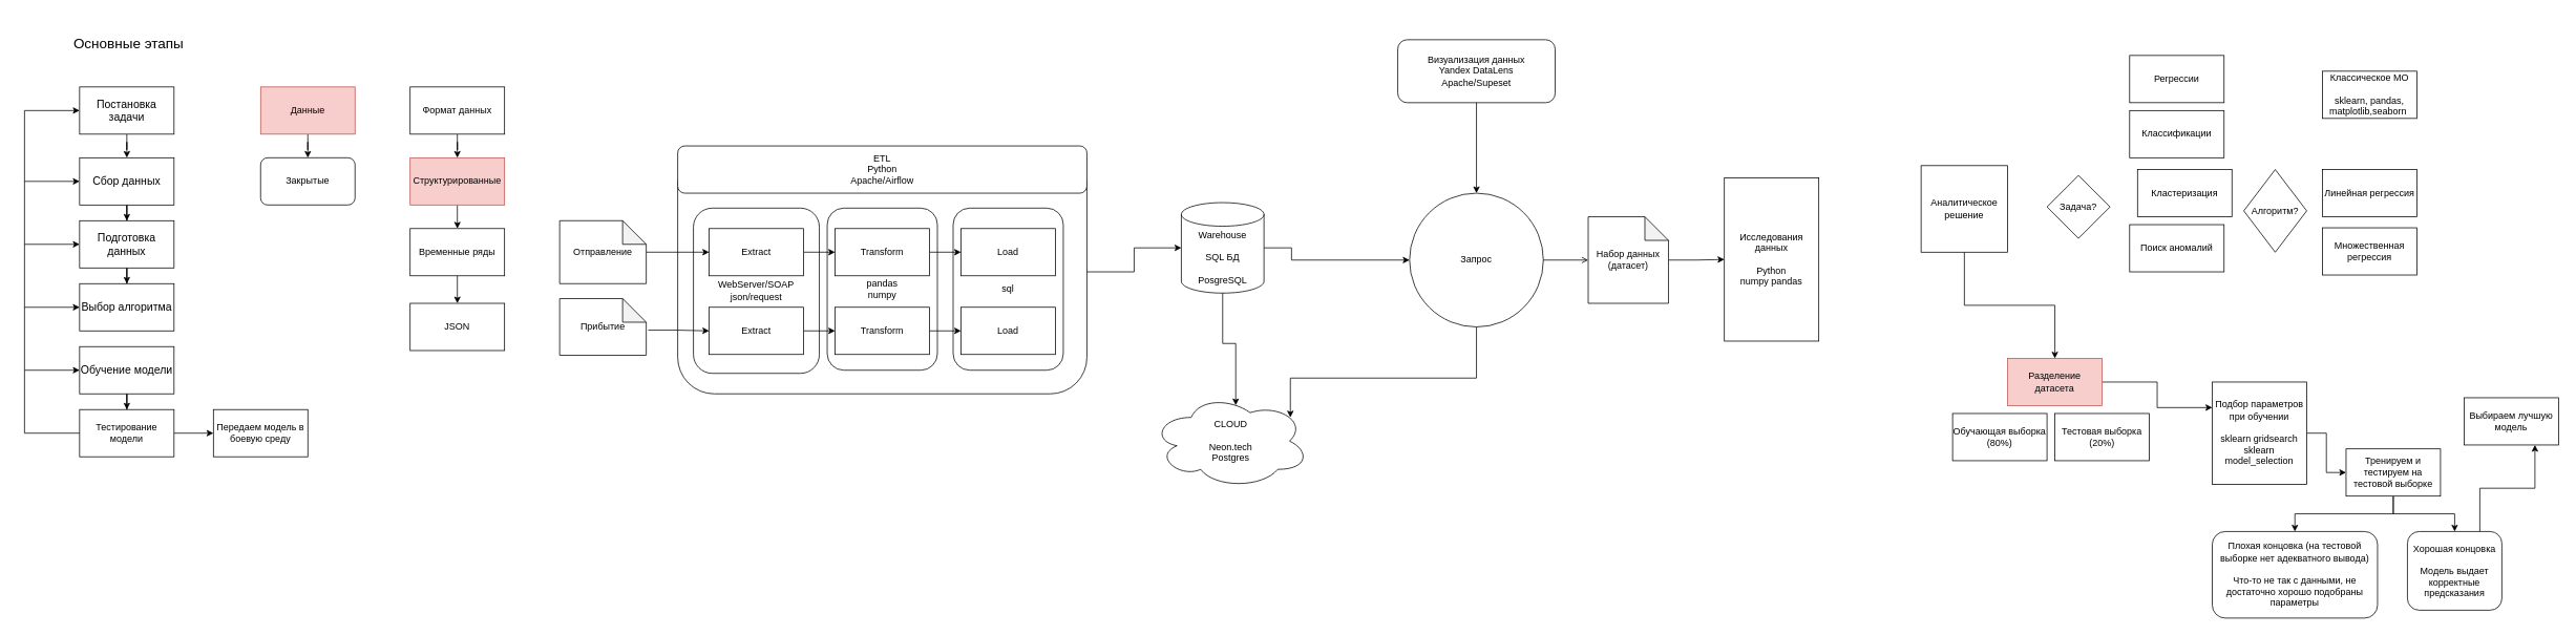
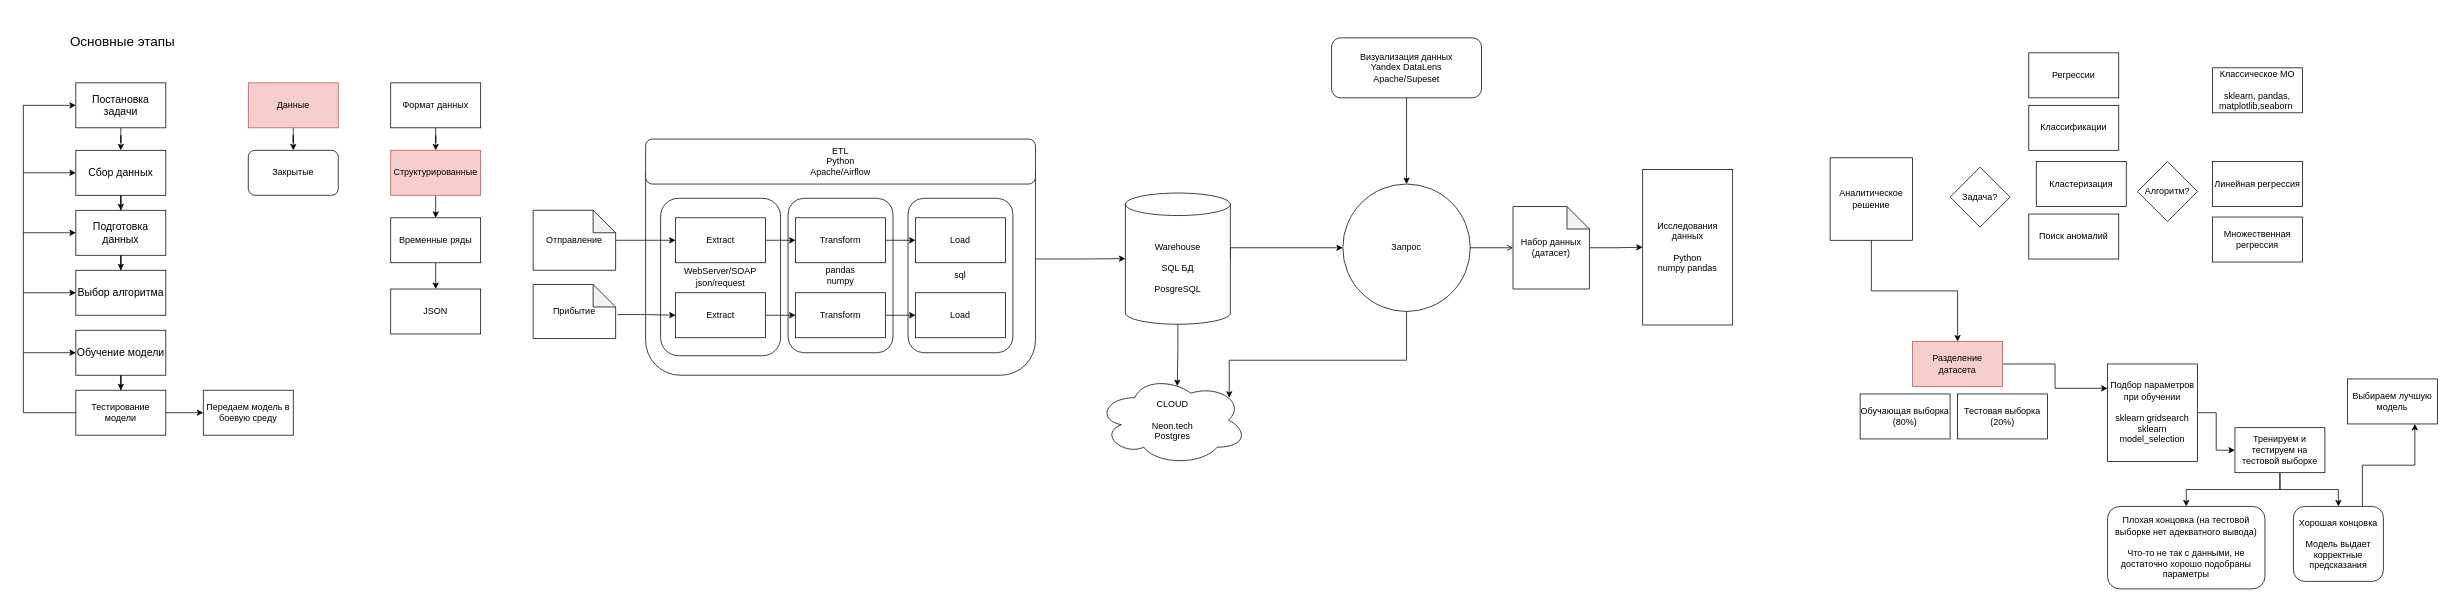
  <mxCell id="0" />
  <mxCell id="1" parent="0" />
  <mxCell id="2" value="" style="rounded=1;whiteSpace=wrap;html=1;" parent="1" vertex="1"><mxGeometry x="860" y="190" width="520" height="310" as="geometry" /></mxCell>
  <mxCell id="3" value="&lt;div&gt;sql&lt;/div&gt;" style="rounded=1;whiteSpace=wrap;html=1;" parent="1" vertex="1"><mxGeometry x="1210" y="264" width="140" height="206" as="geometry" /></mxCell>
  <mxCell id="4" value="&lt;div&gt;pandas&lt;/div&gt;&lt;div&gt;numpy&lt;/div&gt;" style="rounded=1;whiteSpace=wrap;html=1;" parent="1" vertex="1"><mxGeometry x="1050" y="264" width="140" height="206" as="geometry" /></mxCell>
  <mxCell id="5" value="&lt;div&gt;WebServer/SOAP&lt;/div&gt;&lt;div&gt;json/request&lt;/div&gt;" style="rounded=1;whiteSpace=wrap;html=1;" parent="1" vertex="1"><mxGeometry x="880" y="264" width="160" height="210" as="geometry" /></mxCell>
  <mxCell id="6" value="&lt;span style=&quot;font-size: 18px;&quot;&gt;Основные этапы&amp;nbsp;&lt;/span&gt;" style="text;html=1;strokeColor=none;fillColor=none;align=center;verticalAlign=middle;whiteSpace=wrap;rounded=0;" parent="1" vertex="1"><mxGeometry x="20" y="20" width="290" height="70" as="geometry" /></mxCell>
  <mxCell id="7" style="edgeStyle=orthogonalEdgeStyle;rounded=0;orthogonalLoop=1;jettySize=auto;html=1;entryX=0.5;entryY=0;entryDx=0;entryDy=0;" parent="1" source="8" target="10" edge="1"><mxGeometry relative="1" as="geometry" /></mxCell>
  <mxCell id="8" value="&lt;font style=&quot;font-size: 14px;&quot;&gt;Постановка задачи&lt;/font&gt;" style="rounded=0;whiteSpace=wrap;html=1;" parent="1" vertex="1"><mxGeometry x="100" y="110" width="120" height="60" as="geometry" /></mxCell>
  <mxCell id="9" style="edgeStyle=orthogonalEdgeStyle;rounded=0;orthogonalLoop=1;jettySize=auto;html=1;entryX=0.5;entryY=0;entryDx=0;entryDy=0;" parent="1" source="10" target="12" edge="1"><mxGeometry relative="1" as="geometry" /></mxCell>
  <mxCell id="10" value="&lt;font style=&quot;font-size: 14px;&quot;&gt;Сбор данных&lt;/font&gt;" style="rounded=0;whiteSpace=wrap;html=1;" parent="1" vertex="1"><mxGeometry x="100" y="200" width="120" height="60" as="geometry" /></mxCell>
  <mxCell id="11" style="edgeStyle=orthogonalEdgeStyle;rounded=0;orthogonalLoop=1;jettySize=auto;html=1;entryX=0.5;entryY=0;entryDx=0;entryDy=0;" parent="1" source="12" target="13" edge="1"><mxGeometry relative="1" as="geometry" /></mxCell>
  <mxCell id="12" value="&lt;font style=&quot;font-size: 14px;&quot;&gt;Подготовка &lt;br&gt;данных&lt;/font&gt;" style="rounded=0;whiteSpace=wrap;html=1;" parent="1" vertex="1"><mxGeometry x="100" y="280" width="120" height="60" as="geometry" /></mxCell>
  <mxCell id="13" value="&lt;font style=&quot;font-size: 14px;&quot;&gt;Выбор алгоритма&lt;/font&gt;" style="rounded=0;whiteSpace=wrap;html=1;" parent="1" vertex="1"><mxGeometry x="100" y="360" width="120" height="60" as="geometry" /></mxCell>
  <mxCell id="14" style="edgeStyle=orthogonalEdgeStyle;rounded=0;orthogonalLoop=1;jettySize=auto;html=1;entryX=0.5;entryY=0;entryDx=0;entryDy=0;" parent="1" source="15" target="17" edge="1"><mxGeometry relative="1" as="geometry" /></mxCell>
  <mxCell id="15" value="&lt;font style=&quot;font-size: 14px;&quot;&gt;Обучение модели&lt;/font&gt;" style="rounded=0;whiteSpace=wrap;html=1;" parent="1" vertex="1"><mxGeometry x="100" y="440" width="120" height="60" as="geometry" /></mxCell>
  <mxCell id="16" style="edgeStyle=orthogonalEdgeStyle;rounded=0;orthogonalLoop=1;jettySize=auto;html=1;entryX=0;entryY=0.5;entryDx=0;entryDy=0;" parent="1" source="17" target="20" edge="1"><mxGeometry relative="1" as="geometry" /></mxCell>
  <mxCell id="17" value="Тестирование модели" style="rounded=0;whiteSpace=wrap;html=1;" parent="1" vertex="1"><mxGeometry x="100" y="520" width="120" height="60" as="geometry" /></mxCell>
  <mxCell id="18" value="" style="endArrow=classic;html=1;rounded=0;exitX=0;exitY=0.5;exitDx=0;exitDy=0;entryX=0;entryY=0.5;entryDx=0;entryDy=0;" parent="1" source="17" target="15" edge="1"><mxGeometry width="50" height="50" relative="1" as="geometry"><mxPoint x="390" y="340" as="sourcePoint" /><mxPoint x="30" y="440" as="targetPoint" /><Array as="points"><mxPoint x="30" y="550" /><mxPoint x="30" y="470" /></Array></mxGeometry></mxCell>
  <mxCell id="19" value="" style="endArrow=classic;html=1;rounded=0;entryX=0;entryY=0.5;entryDx=0;entryDy=0;" parent="1" target="8" edge="1"><mxGeometry width="50" height="50" relative="1" as="geometry"><mxPoint x="30" y="470" as="sourcePoint" /><mxPoint x="20" y="130" as="targetPoint" /><Array as="points"><mxPoint x="30" y="140" /></Array></mxGeometry></mxCell>
  <mxCell id="20" value="Передаем модель в боевую среду" style="rounded=0;whiteSpace=wrap;html=1;" parent="1" vertex="1"><mxGeometry x="270" y="520" width="120" height="60" as="geometry" /></mxCell>
  <mxCell id="21" style="edgeStyle=orthogonalEdgeStyle;rounded=0;orthogonalLoop=1;jettySize=auto;html=1;exitX=0.5;exitY=1;exitDx=0;exitDy=0;" parent="1" source="22" target="23" edge="1"><mxGeometry relative="1" as="geometry" /></mxCell>
  <mxCell id="22" value="Данные" style="rounded=0;whiteSpace=wrap;html=1;fillColor=#f8cecc;strokeColor=#b85450;" parent="1" vertex="1"><mxGeometry x="330" y="110" width="120" height="60" as="geometry" /></mxCell>
  <mxCell id="23" value="Закрытые" style="rounded=1;whiteSpace=wrap;html=1;" parent="1" vertex="1"><mxGeometry x="330" y="200" width="120" height="60" as="geometry" /></mxCell>
  <mxCell id="24" style="edgeStyle=orthogonalEdgeStyle;rounded=0;orthogonalLoop=1;jettySize=auto;html=1;entryX=0.5;entryY=0;entryDx=0;entryDy=0;" parent="1" source="25" target="27" edge="1"><mxGeometry relative="1" as="geometry" /></mxCell>
  <mxCell id="25" value="Формат данных" style="rounded=0;whiteSpace=wrap;html=1;" parent="1" vertex="1"><mxGeometry x="520" y="110" width="120" height="60" as="geometry" /></mxCell>
  <mxCell id="26" style="edgeStyle=orthogonalEdgeStyle;rounded=0;orthogonalLoop=1;jettySize=auto;html=1;exitX=0.5;exitY=1;exitDx=0;exitDy=0;entryX=0.5;entryY=0;entryDx=0;entryDy=0;" parent="1" source="27" target="29" edge="1"><mxGeometry relative="1" as="geometry" /></mxCell>
  <mxCell id="27" value="Структурированные" style="rounded=0;whiteSpace=wrap;html=1;fillColor=#f8cecc;strokeColor=#b85450;" parent="1" vertex="1"><mxGeometry x="520" y="200" width="120" height="60" as="geometry" /></mxCell>
  <mxCell id="28" style="edgeStyle=orthogonalEdgeStyle;rounded=0;orthogonalLoop=1;jettySize=auto;html=1;exitX=0.5;exitY=1;exitDx=0;exitDy=0;entryX=0.5;entryY=0;entryDx=0;entryDy=0;" parent="1" source="29" target="30" edge="1"><mxGeometry relative="1" as="geometry" /></mxCell>
  <mxCell id="29" value="Временные ряды" style="rounded=0;whiteSpace=wrap;html=1;" parent="1" vertex="1"><mxGeometry x="520" y="290" width="120" height="60" as="geometry" /></mxCell>
  <mxCell id="30" value="JSON" style="rounded=0;whiteSpace=wrap;html=1;" parent="1" vertex="1"><mxGeometry x="520" y="385" width="120" height="60" as="geometry" /></mxCell>
  <mxCell id="31" style="edgeStyle=orthogonalEdgeStyle;rounded=0;orthogonalLoop=1;jettySize=auto;html=1;entryX=0;entryY=0.5;entryDx=0;entryDy=0;exitX=1;exitY=0.5;exitDx=0;exitDy=0;exitPerimeter=0;" parent="1" source="32" target="34" edge="1"><mxGeometry relative="1" as="geometry"><Array as="points"><mxPoint x="1640" y="330" /></Array></mxGeometry></mxCell>
- <mxCell id="32" value="&lt;div&gt;Warehouse&lt;/div&gt;&lt;div&gt;&lt;br&gt;&lt;/div&gt;SQL БД&lt;br&gt;&lt;br&gt;PosgreSQL" style="shape=cylinder3;whiteSpace=wrap;html=1;boundedLbl=1;backgroundOutline=1;size=15;" parent="1" vertex="1"><mxGeometry x="1500" y="257" width="105" height="115" as="geometry" /></mxCell>
+ <mxCell id="32" value="&lt;div&gt;Warehouse&lt;/div&gt;&lt;div&gt;&lt;br&gt;&lt;/div&gt;SQL БД&lt;br&gt;&lt;br&gt;PosgreSQL" style="shape=cylinder3;whiteSpace=wrap;html=1;boundedLbl=1;backgroundOutline=1;size=15;" parent="1" vertex="1"><mxGeometry x="1500" y="257" width="140" height="175" as="geometry" /></mxCell>
  <mxCell id="33" value="CLOUD&lt;br&gt;&lt;br&gt;Neon.tech&lt;div&gt;Postgres&lt;/div&gt;" style="ellipse;shape=cloud;whiteSpace=wrap;html=1;" parent="1" vertex="1"><mxGeometry x="1462.5" y="500" width="200" height="120" as="geometry" /></mxCell>
  <mxCell id="34" value="Запрос" style="ellipse;whiteSpace=wrap;html=1;aspect=fixed;" parent="1" vertex="1"><mxGeometry x="1790" y="245" width="170" height="170" as="geometry" /></mxCell>
  <mxCell id="35" style="edgeStyle=orthogonalEdgeStyle;rounded=0;orthogonalLoop=1;jettySize=auto;html=1;entryX=0.88;entryY=0.25;entryDx=0;entryDy=0;entryPerimeter=0;" parent="1" source="34" target="33" edge="1"><mxGeometry relative="1" as="geometry"><Array as="points"><mxPoint x="1875" y="480" /><mxPoint x="1639" y="480" /></Array></mxGeometry></mxCell>
  <mxCell id="36" style="edgeStyle=orthogonalEdgeStyle;rounded=0;orthogonalLoop=1;jettySize=auto;html=1;entryX=0;entryY=0.5;entryDx=0;entryDy=0;" parent="1" source="37" target="38" edge="1"><mxGeometry relative="1" as="geometry" /></mxCell>
  <mxCell id="37" value="Набор данных&lt;br&gt;(датасет)" style="shape=note;whiteSpace=wrap;html=1;backgroundOutline=1;darkOpacity=0.05;" parent="1" vertex="1"><mxGeometry x="2017" y="275" width="102" height="110" as="geometry" /></mxCell>
  <mxCell id="38" value="Исследования данных&lt;br&gt;&lt;br&gt;Python&lt;br&gt;numpy pandas" style="rounded=0;whiteSpace=wrap;html=1;" parent="1" vertex="1"><mxGeometry x="2190" y="225.5" width="120" height="207.5" as="geometry" /></mxCell>
  <mxCell id="39" style="edgeStyle=orthogonalEdgeStyle;rounded=0;orthogonalLoop=1;jettySize=auto;html=1;" parent="1" source="40" target="52" edge="1"><mxGeometry relative="1" as="geometry" /></mxCell>
  <mxCell id="40" value="Аналитическое решение" style="whiteSpace=wrap;html=1;aspect=fixed;" parent="1" vertex="1"><mxGeometry x="2440" y="210" width="110" height="110" as="geometry" /></mxCell>
  <mxCell id="41" value="Задача?" style="rhombus;whiteSpace=wrap;html=1;" parent="1" vertex="1"><mxGeometry x="2600" y="222.5" width="80" height="80" as="geometry" /></mxCell>
  <mxCell id="42" value="Регрессии" style="rounded=0;whiteSpace=wrap;html=1;" parent="1" vertex="1"><mxGeometry x="2705" y="70" width="120" height="60" as="geometry" /></mxCell>
  <mxCell id="43" value="Классификации" style="rounded=0;whiteSpace=wrap;html=1;" parent="1" vertex="1"><mxGeometry x="2705" y="140" width="120" height="60" as="geometry" /></mxCell>
  <mxCell id="44" value="Кластеризация" style="rounded=0;whiteSpace=wrap;html=1;" parent="1" vertex="1"><mxGeometry x="2715" y="215" width="120" height="60" as="geometry" /></mxCell>
  <mxCell id="45" value="Поиск аномалий" style="rounded=0;whiteSpace=wrap;html=1;" parent="1" vertex="1"><mxGeometry x="2705" y="285" width="120" height="60" as="geometry" /></mxCell>
- <mxCell id="46" value="Алгоритм?" style="rhombus;whiteSpace=wrap;html=1;" parent="1" vertex="1"><mxGeometry x="2850" y="215" width="80" height="105" as="geometry" /></mxCell>
+ <mxCell id="46" value="Алгоритм?" style="rhombus;whiteSpace=wrap;html=1;" parent="1" vertex="1"><mxGeometry x="2850" y="215" width="80" height="80" as="geometry" /></mxCell>
  <mxCell id="47" value="Классическое МО&lt;br&gt;&lt;br&gt;sklearn, pandas,&lt;div&gt;matplotlib,seaborn&amp;nbsp;&lt;/div&gt;" style="rounded=0;whiteSpace=wrap;html=1;" parent="1" vertex="1"><mxGeometry x="2950" y="90" width="120" height="60" as="geometry" /></mxCell>
  <mxCell id="48" value="" style="endArrow=classic;html=1;rounded=0;entryX=0;entryY=0.5;entryDx=0;entryDy=0;" parent="1" target="13" edge="1"><mxGeometry width="50" height="50" relative="1" as="geometry"><mxPoint x="30" y="390" as="sourcePoint" /><mxPoint x="420" y="290" as="targetPoint" /></mxGeometry></mxCell>
  <mxCell id="49" value="" style="endArrow=classic;html=1;rounded=0;" parent="1" edge="1"><mxGeometry width="50" height="50" relative="1" as="geometry"><mxPoint x="30" y="310" as="sourcePoint" /><mxPoint x="100" y="310" as="targetPoint" /></mxGeometry></mxCell>
  <mxCell id="50" value="" style="endArrow=classic;html=1;rounded=0;entryX=0;entryY=0.5;entryDx=0;entryDy=0;" parent="1" target="10" edge="1"><mxGeometry width="50" height="50" relative="1" as="geometry"><mxPoint x="30" y="230" as="sourcePoint" /><mxPoint x="420" y="290" as="targetPoint" /></mxGeometry></mxCell>
  <mxCell id="51" style="edgeStyle=orthogonalEdgeStyle;rounded=0;orthogonalLoop=1;jettySize=auto;html=1;entryX=0;entryY=0.25;entryDx=0;entryDy=0;" parent="1" source="52" target="55" edge="1"><mxGeometry relative="1" as="geometry" /></mxCell>
  <mxCell id="52" value="Разделение датасета" style="rounded=0;whiteSpace=wrap;html=1;fillColor=#f8cecc;strokeColor=#b85450;" parent="1" vertex="1"><mxGeometry x="2550" y="455" width="120" height="60" as="geometry" /></mxCell>
  <mxCell id="53" value="Обучающая выборка&lt;br&gt;(80%)" style="rounded=0;whiteSpace=wrap;html=1;" parent="1" vertex="1"><mxGeometry x="2480" y="525" width="120" height="60" as="geometry" /></mxCell>
  <mxCell id="54" style="edgeStyle=orthogonalEdgeStyle;rounded=0;orthogonalLoop=1;jettySize=auto;html=1;entryX=0;entryY=0.5;entryDx=0;entryDy=0;" parent="1" source="55" target="59" edge="1"><mxGeometry relative="1" as="geometry" /></mxCell>
  <mxCell id="55" value="Подбор параметров при обучении&lt;br&gt;&lt;br&gt;sklearn gridsearch&lt;br&gt;sklearn model_selection" style="rounded=0;whiteSpace=wrap;html=1;" parent="1" vertex="1"><mxGeometry x="2810" y="485" width="120" height="130" as="geometry" /></mxCell>
  <mxCell id="56" value="Тестовая выборка (20%)" style="rounded=0;whiteSpace=wrap;html=1;" parent="1" vertex="1"><mxGeometry x="2610" y="525" width="120" height="60" as="geometry" /></mxCell>
  <mxCell id="57" style="edgeStyle=orthogonalEdgeStyle;rounded=0;orthogonalLoop=1;jettySize=auto;html=1;" parent="1" source="59" target="60" edge="1"><mxGeometry relative="1" as="geometry" /></mxCell>
  <mxCell id="58" style="edgeStyle=orthogonalEdgeStyle;rounded=0;orthogonalLoop=1;jettySize=auto;html=1;" parent="1" source="59" target="62" edge="1"><mxGeometry relative="1" as="geometry" /></mxCell>
  <mxCell id="59" value="Тренируем и тестируем на тестовой выборке" style="rounded=0;whiteSpace=wrap;html=1;" parent="1" vertex="1"><mxGeometry x="2980" y="570" width="120" height="60" as="geometry" /></mxCell>
  <mxCell id="60" value="Плохая концовка (на тестовой выборке нет адекватного вывода)&lt;br&gt;&lt;br&gt;Что-то не так с данными, не достаточно хорошо подобраны параметры" style="rounded=1;whiteSpace=wrap;html=1;" parent="1" vertex="1"><mxGeometry x="2810" y="675" width="210" height="110" as="geometry" /></mxCell>
  <mxCell id="61" style="edgeStyle=orthogonalEdgeStyle;rounded=0;orthogonalLoop=1;jettySize=auto;html=1;entryX=0.75;entryY=1;entryDx=0;entryDy=0;" parent="1" source="62" target="63" edge="1"><mxGeometry relative="1" as="geometry"><Array as="points"><mxPoint x="3150" y="620" /><mxPoint x="3220" y="620" /></Array></mxGeometry></mxCell>
  <mxCell id="62" value="Хорошая концовка&lt;br&gt;&lt;br&gt;Модель выдает корректные предсказания" style="rounded=1;whiteSpace=wrap;html=1;" parent="1" vertex="1"><mxGeometry x="3058" y="675" width="120" height="100" as="geometry" /></mxCell>
  <mxCell id="63" value="Выбираем лучшую модель" style="rounded=0;whiteSpace=wrap;html=1;" parent="1" vertex="1"><mxGeometry x="3130" y="505" width="120" height="60" as="geometry" /></mxCell>
  <mxCell id="64" style="edgeStyle=orthogonalEdgeStyle;rounded=0;orthogonalLoop=1;jettySize=auto;html=1;entryX=0.533;entryY=0.121;entryDx=0;entryDy=0;entryPerimeter=0;" parent="1" source="32" target="33" edge="1"><mxGeometry relative="1" as="geometry" /></mxCell>
  <mxCell id="65" style="edgeStyle=orthogonalEdgeStyle;rounded=0;orthogonalLoop=1;jettySize=auto;html=1;entryX=0.5;entryY=0;entryDx=0;entryDy=0;" parent="1" source="66" target="34" edge="1"><mxGeometry relative="1" as="geometry" /></mxCell>
  <mxCell id="66" value="Визуализация данных&lt;div&gt;Yandex DataLens&lt;/div&gt;&lt;div&gt;Apache/Supeset&lt;/div&gt;" style="rounded=1;whiteSpace=wrap;html=1;" parent="1" vertex="1"><mxGeometry x="1775" y="50" width="200" height="80" as="geometry" /></mxCell>
  <mxCell id="67" style="edgeStyle=orthogonalEdgeStyle;rounded=0;orthogonalLoop=1;jettySize=auto;html=1;entryX=0;entryY=0.5;entryDx=0;entryDy=0;entryPerimeter=0;endArrow=open;" parent="1" source="34" target="37" edge="1"><mxGeometry relative="1" as="geometry" /></mxCell>
  <mxCell id="68" value="&lt;div&gt;ETL&lt;/div&gt;Python&lt;div&gt;Apache/Airflow&lt;/div&gt;" style="rounded=1;whiteSpace=wrap;html=1;" parent="1" vertex="1"><mxGeometry x="860" y="185" width="520" height="60" as="geometry" /></mxCell>
  <mxCell id="69" style="edgeStyle=orthogonalEdgeStyle;rounded=0;orthogonalLoop=1;jettySize=auto;html=1;entryX=0;entryY=0.5;entryDx=0;entryDy=0;" parent="1" source="70" target="72" edge="1"><mxGeometry relative="1" as="geometry" /></mxCell>
  <mxCell id="70" value="Extract" style="rounded=0;whiteSpace=wrap;html=1;" parent="1" vertex="1"><mxGeometry x="900" y="290" width="120" height="60" as="geometry" /></mxCell>
  <mxCell id="71" style="edgeStyle=orthogonalEdgeStyle;rounded=0;orthogonalLoop=1;jettySize=auto;html=1;" parent="1" source="72" target="73" edge="1"><mxGeometry relative="1" as="geometry" /></mxCell>
  <mxCell id="72" value="Transform" style="rounded=0;whiteSpace=wrap;html=1;" parent="1" vertex="1"><mxGeometry x="1060" y="290" width="120" height="60" as="geometry" /></mxCell>
  <mxCell id="73" value="Load" style="rounded=0;whiteSpace=wrap;html=1;" parent="1" vertex="1"><mxGeometry x="1220" y="290" width="120" height="60" as="geometry" /></mxCell>
  <mxCell id="74" style="edgeStyle=orthogonalEdgeStyle;rounded=0;orthogonalLoop=1;jettySize=auto;html=1;entryX=0;entryY=0.5;entryDx=0;entryDy=0;" parent="1" source="75" target="77" edge="1"><mxGeometry relative="1" as="geometry" /></mxCell>
  <mxCell id="75" value="Extract" style="rounded=0;whiteSpace=wrap;html=1;" parent="1" vertex="1"><mxGeometry x="900" y="390" width="120" height="60" as="geometry" /></mxCell>
  <mxCell id="76" style="edgeStyle=orthogonalEdgeStyle;rounded=0;orthogonalLoop=1;jettySize=auto;html=1;" parent="1" source="77" target="78" edge="1"><mxGeometry relative="1" as="geometry" /></mxCell>
  <mxCell id="77" value="Transform" style="rounded=0;whiteSpace=wrap;html=1;" parent="1" vertex="1"><mxGeometry x="1060" y="390" width="120" height="60" as="geometry" /></mxCell>
  <mxCell id="78" value="Load" style="rounded=0;whiteSpace=wrap;html=1;" parent="1" vertex="1"><mxGeometry x="1220" y="390" width="120" height="60" as="geometry" /></mxCell>
  <mxCell id="79" style="edgeStyle=orthogonalEdgeStyle;rounded=0;orthogonalLoop=1;jettySize=auto;html=1;entryX=0;entryY=0.5;entryDx=0;entryDy=0;" parent="1" source="80" target="70" edge="1"><mxGeometry relative="1" as="geometry" /></mxCell>
  <mxCell id="80" value="Отправление" style="shape=note;whiteSpace=wrap;html=1;backgroundOutline=1;darkOpacity=0.05;" parent="1" vertex="1"><mxGeometry x="710" y="280" width="110" height="80" as="geometry" /></mxCell>
  <mxCell id="81" style="edgeStyle=orthogonalEdgeStyle;rounded=0;orthogonalLoop=1;jettySize=auto;html=1;entryX=0;entryY=0.5;entryDx=0;entryDy=0;exitX=1.023;exitY=0.557;exitDx=0;exitDy=0;exitPerimeter=0;" parent="1" source="82" target="75" edge="1"><mxGeometry relative="1" as="geometry"><mxPoint x="830" y="420" as="sourcePoint" /></mxGeometry></mxCell>
  <mxCell id="82" value="Прибытие" style="shape=note;whiteSpace=wrap;html=1;backgroundOutline=1;darkOpacity=0.05;" parent="1" vertex="1"><mxGeometry x="710" y="379" width="110" height="72" as="geometry" /></mxCell>
  <mxCell id="83" style="edgeStyle=orthogonalEdgeStyle;rounded=0;orthogonalLoop=1;jettySize=auto;html=1;entryX=0;entryY=0.5;entryDx=0;entryDy=0;entryPerimeter=0;" parent="1" source="2" target="32" edge="1"><mxGeometry relative="1" as="geometry" /></mxCell>
  <mxCell id="84" value="Линейная регрессия" style="rounded=0;whiteSpace=wrap;html=1;" parent="1" vertex="1"><mxGeometry x="2950" y="215" width="120" height="60" as="geometry" /></mxCell>
  <mxCell id="85" value="Множественная регрессия" style="rounded=0;whiteSpace=wrap;html=1;" parent="1" vertex="1"><mxGeometry x="2950" y="289" width="120" height="60" as="geometry" /></mxCell>
